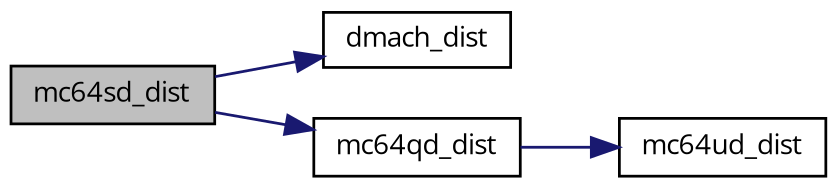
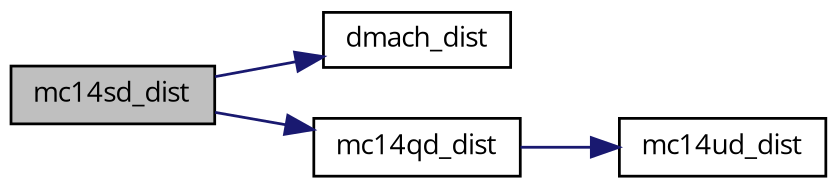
  digraph {
    fontname="Open Sans"
    rankdir=LR
    node [color=black fillcolor=white fontname="Open Sans" fontsize=10 shape=record style=filled]
    edge [color=midnightblue fontname="Open Sans" fontsize=10 labelfontname=Helvetica labelfontsize=10 style=solid]
-   n1 [fillcolor=grey75 fontcolor=black height=0.2 label=mc64sd_dist width=0.4]
+   n1 [fillcolor=grey75 fontcolor=black height=0.2 label=mc14sd_dist width=0.4]
    n2 [height=0.2 label=dmach_dist width=0.4]
-   n3 [height=0.2 label=mc64qd_dist width=0.4]
-   n4 [height=0.2 label=mc64ud_dist width=0.4]
+   n3 [height=0.2 label=mc14qd_dist width=0.4]
+   n4 [height=0.2 label=mc14ud_dist width=0.4]
    n1 -> n2
    n1 -> n3
    n3 -> n4
  }
